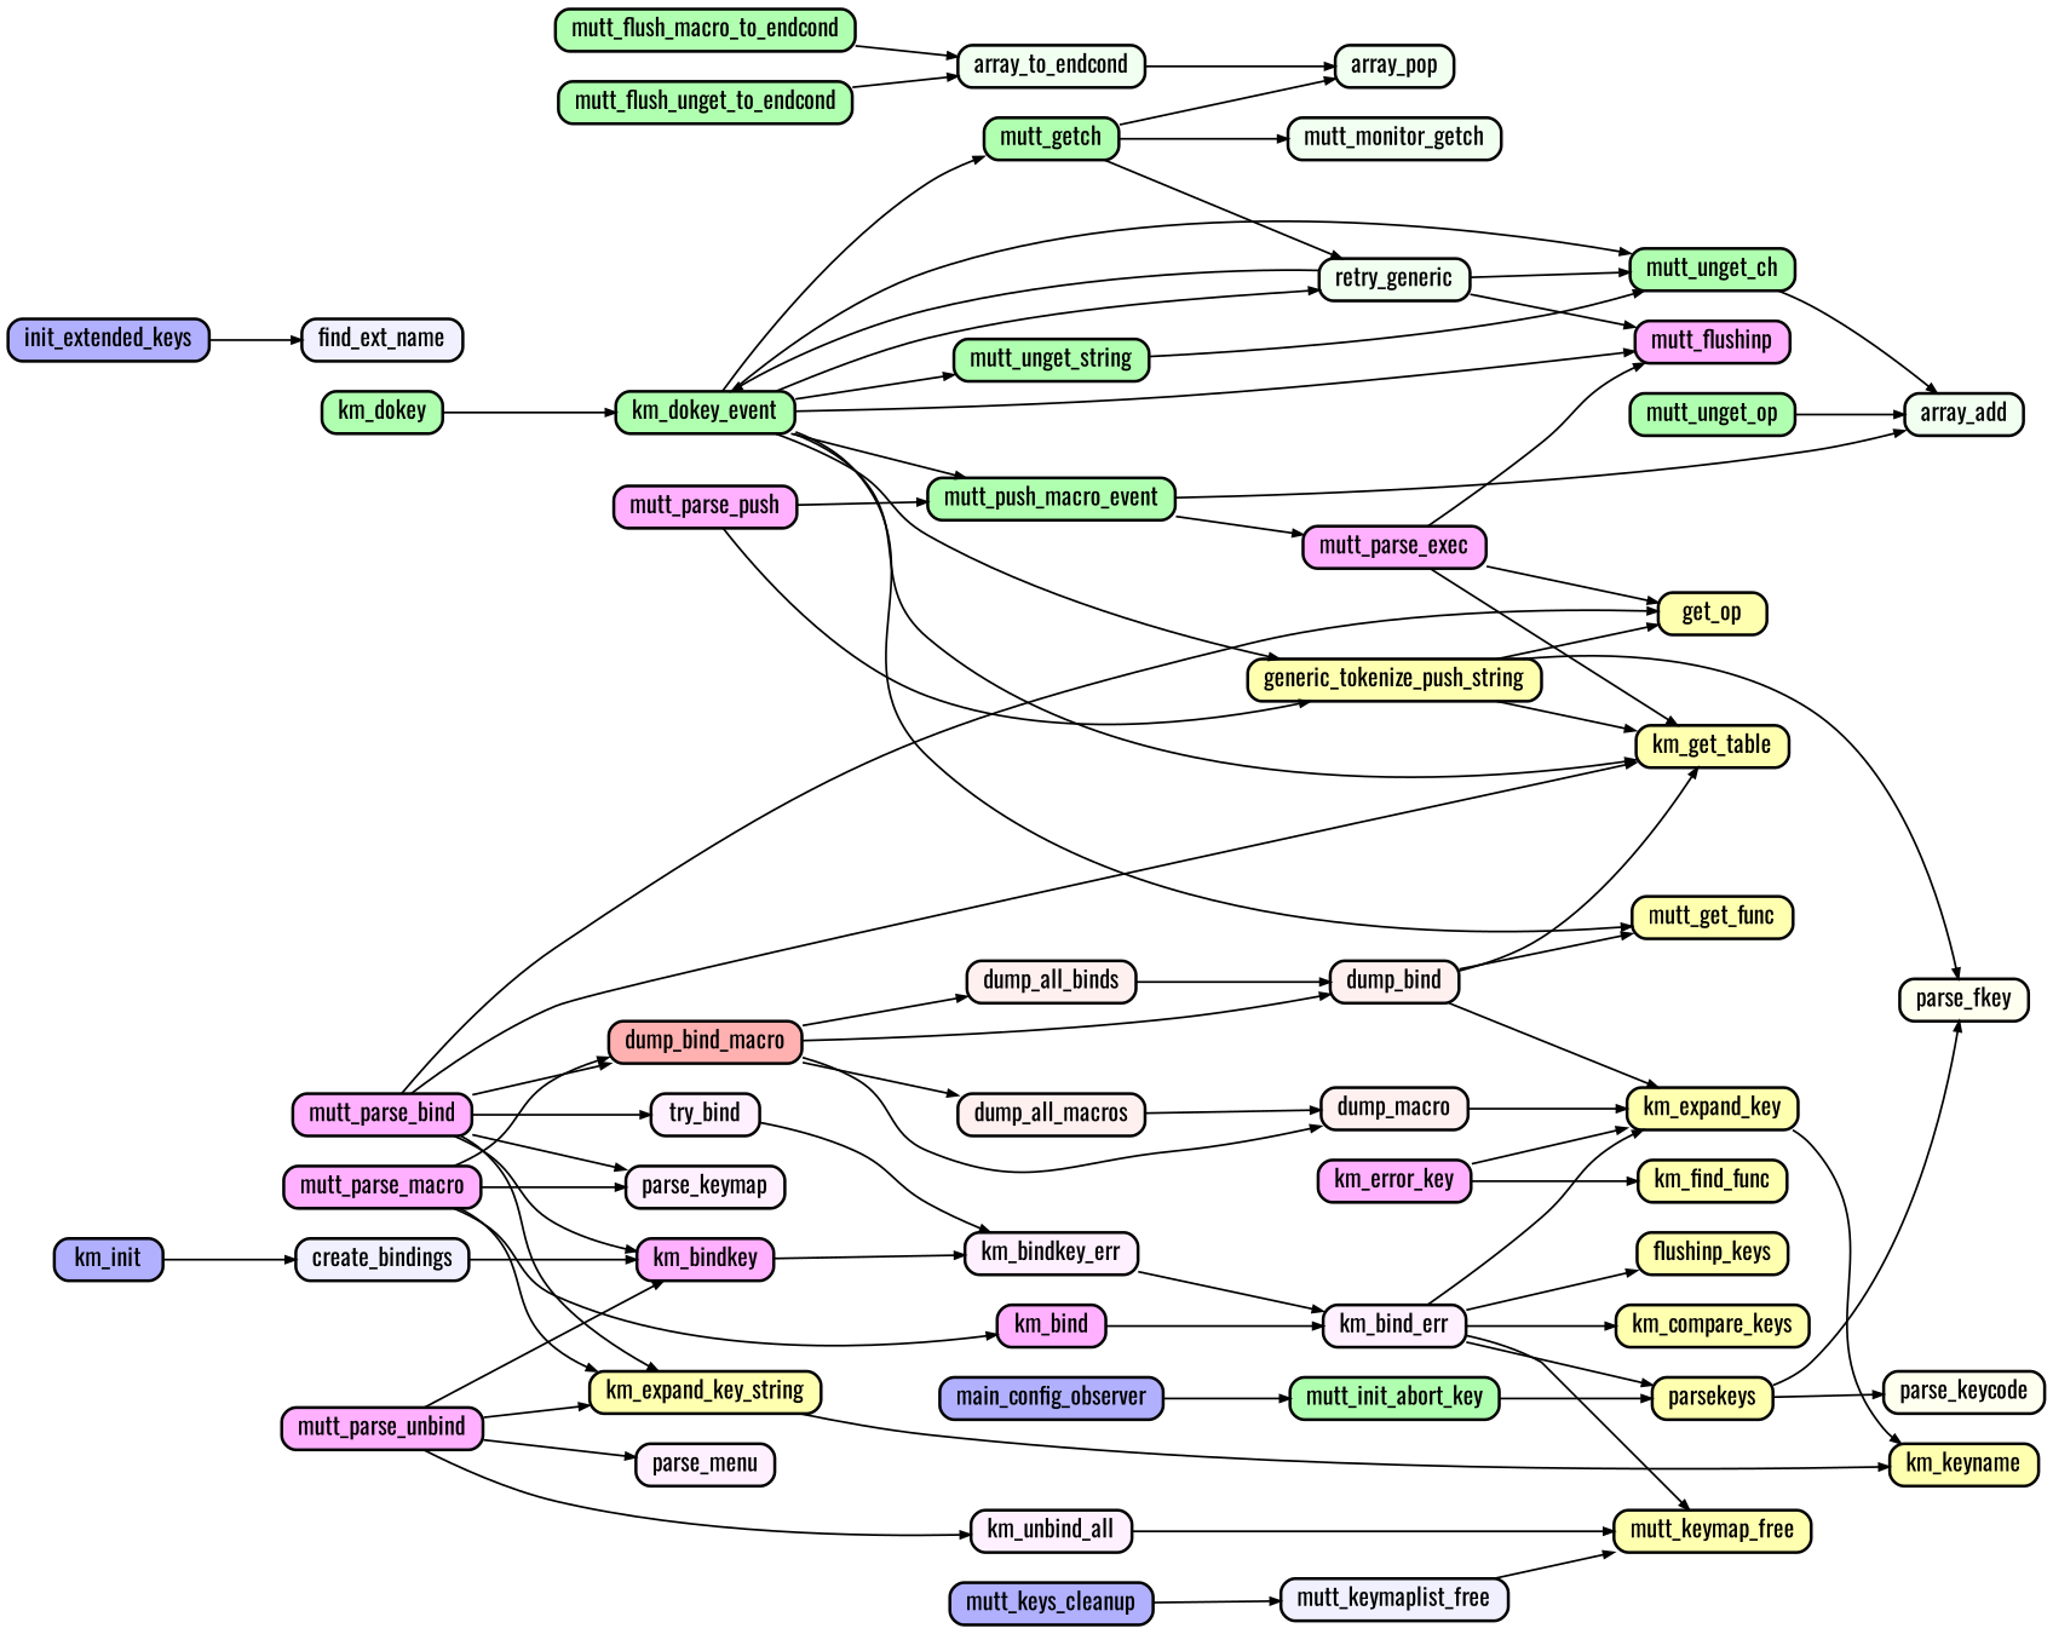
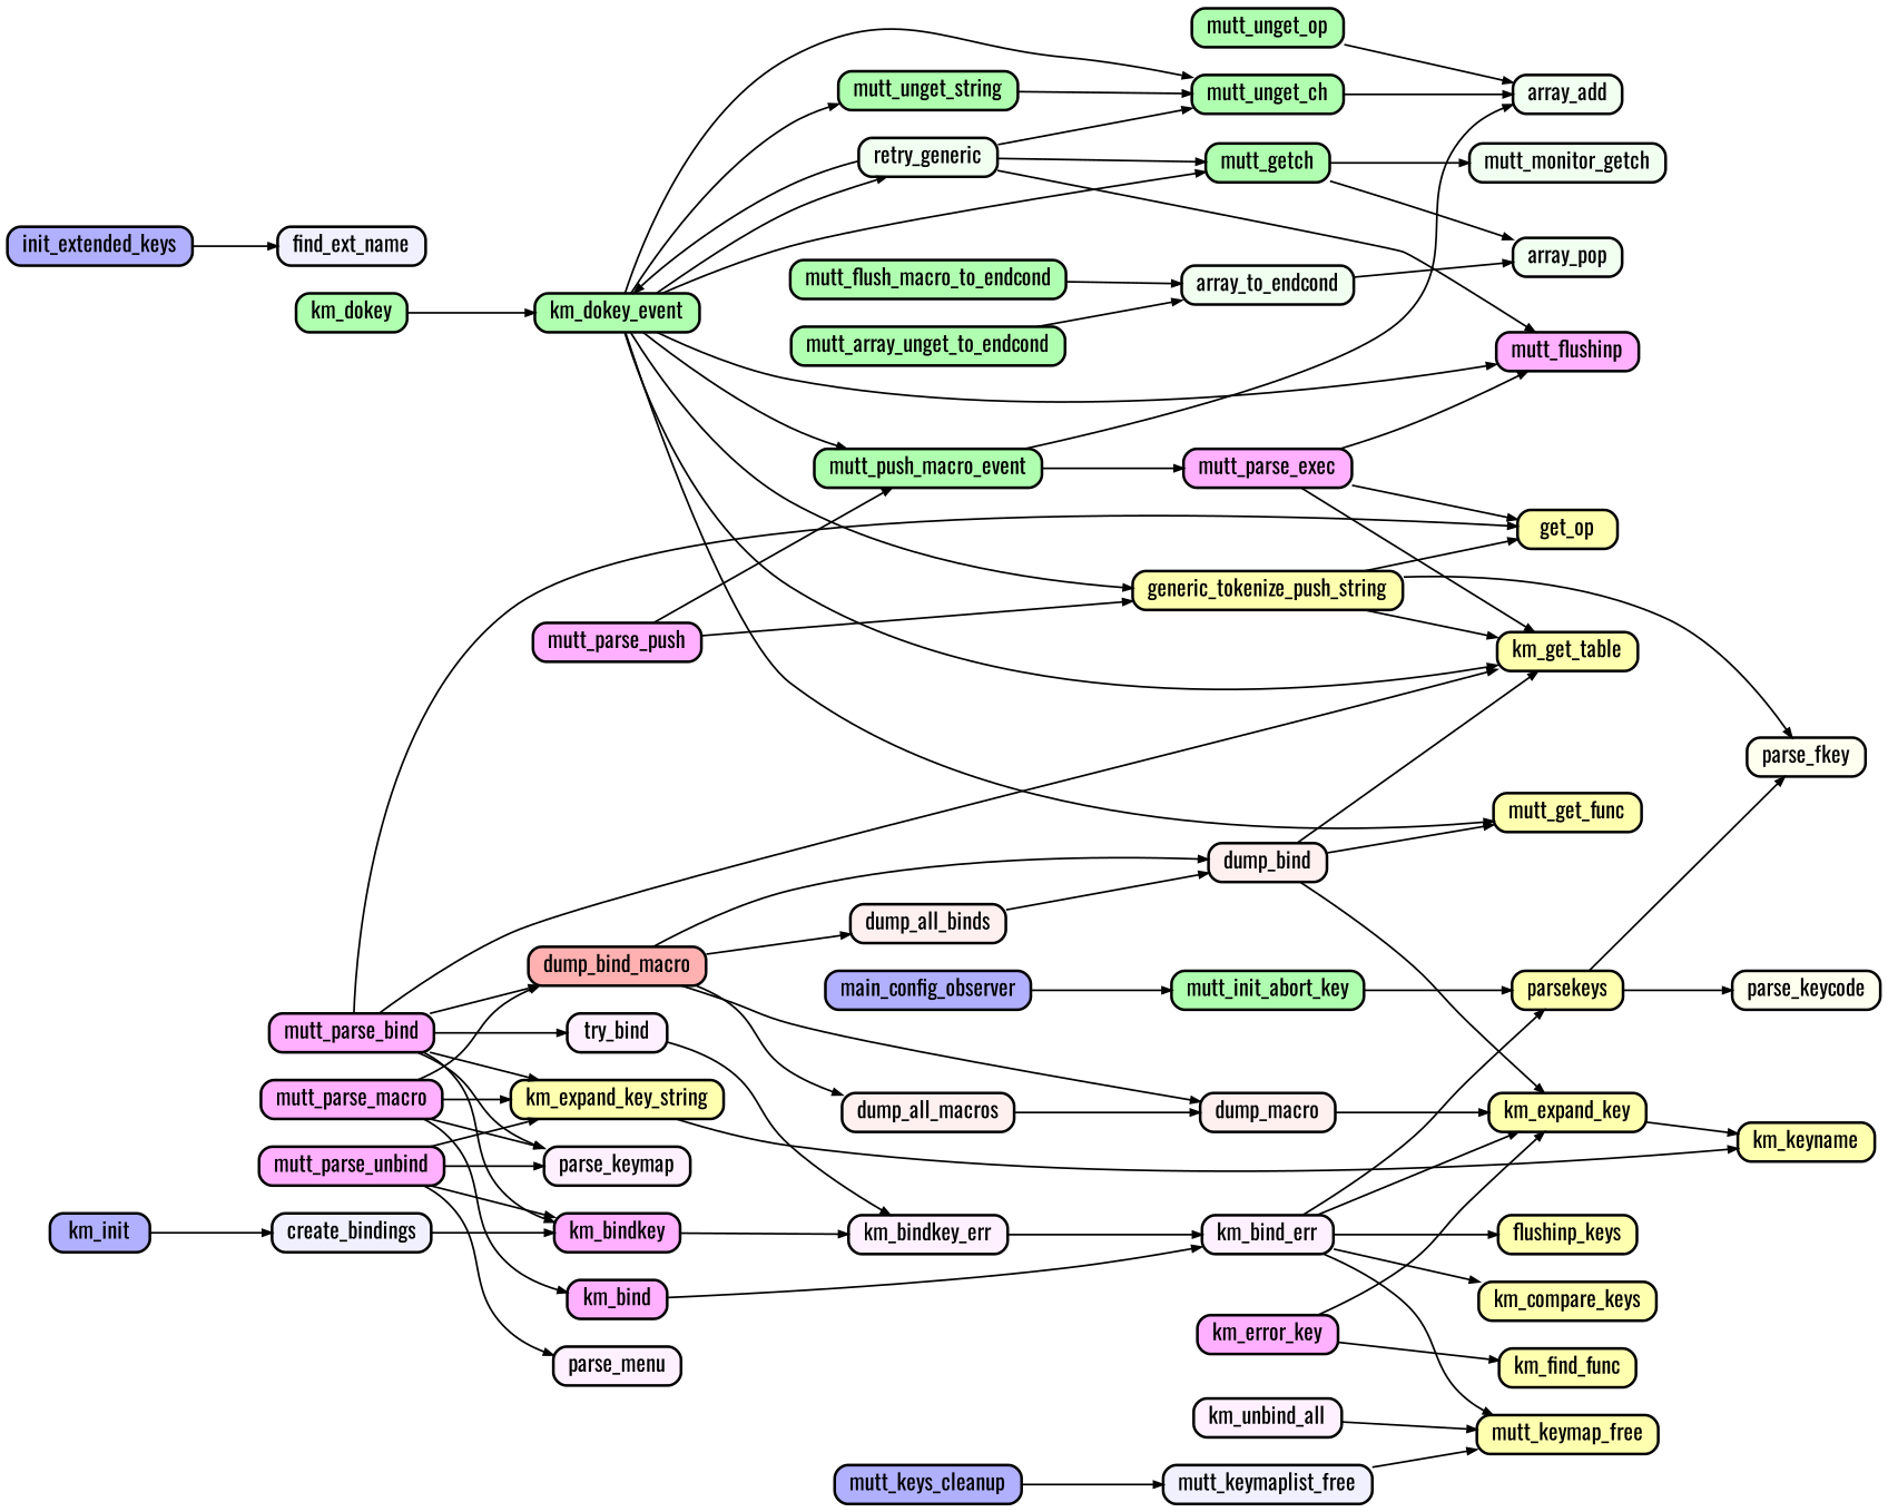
  digraph {
    compound=true
    fontname=Oswald
    nodesep=0.2
    rankdir=LR
    ranksep=0.5
    node [color=black fillcolor="#ffffb0" fontname=Oswald fontsize=12 penwidth=1.5 shape=Mrecord style=filled]
    edge [arrowsize=0.5 fontname=Oswald penwidth=1.0]
    dump_bind_macro [fillcolor="#ffb0b0" height=0.2]
    dump_bind [fillcolor="#fff0f0" height=0.2]
    dump_all_binds [fillcolor="#fff0f0" height=0.2]
    dump_macro [fillcolor="#fff0f0" height=0.2]
    dump_all_macros [fillcolor="#fff0f0" height=0.2]
    mutt_get_func [height=0.2]
    km_expand_key [height=0.2]
    km_get_table [height=0.2]
    km_keyname [height=0.2]
    mutt_flushinp [fillcolor="#ffb0ff" height=0.2]
    mutt_unget_ch [fillcolor="#b0ffb0" height=0.2]
    array_add [fillcolor="#f0fff0" height=0.2]
    mutt_unget_op [fillcolor="#b0ffb0" height=0.2]
    mutt_unget_string [fillcolor="#b0ffb0" height=0.2]
    mutt_push_macro_event [fillcolor="#b0ffb0" height=0.2]
    mutt_parse_exec [fillcolor="#ffb0ff" height=0.2]
    mutt_flush_macro_to_endcond [fillcolor="#b0ffb0" height=0.2]
    array_to_endcond [fillcolor="#f0fff0" height=0.2]
    array_pop [fillcolor="#f0fff0" height=0.2]
-   mutt_flush_unget_to_endcond [fillcolor="#b0ffb0" height=0.2]
+   mutt_flush_unget_to_endcond [fillcolor="#b0ffb0" height=0.2 label=mutt_array_unget_to_endcond]
    mutt_getch [fillcolor="#b0ffb0" height=0.2]
    mutt_monitor_getch [fillcolor="#f0fff0" height=0.2]
    km_error_key [fillcolor="#ffb0ff" height=0.2]
    km_find_func [height=0.2]
    km_dokey_event [fillcolor="#b0ffb0" height=0.2]
    retry_generic [fillcolor="#f0fff0" height=0.2]
    generic_tokenize_push_string [height=0.2]
    parse_fkey [fillcolor="#fffff0" height=0.2]
    get_op [height=0.2]
    km_dokey [fillcolor="#b0ffb0" height=0.2]
    init_extended_keys [fillcolor="#b0b0ff" height=0.2]
    find_ext_name [fillcolor="#f0f0ff" height=0.2]
    km_init [fillcolor="#b0b0ff" height=0.2]
    create_bindings [fillcolor="#f0f0ff" height=0.2]
    km_bindkey [fillcolor="#ffb0ff" height=0.2]
    mutt_keys_cleanup [fillcolor="#b0b0ff" height=0.2]
    mutt_keymaplist_free [fillcolor="#f0f0ff" height=0.2]
    mutt_keymap_free [height=0.2]
    mutt_init_abort_key [fillcolor="#b0ffb0" height=0.2]
    parsekeys [height=0.2]
    parse_keycode [fillcolor="#fffff0" height=0.2]
    main_config_observer [fillcolor="#b0b0ff" height=0.2]
    km_bindkey_err [fillcolor="#fff0ff" height=0.2]
    n44 [height=0.2 label=flushinp_keys]
    km_compare_keys [height=0.2]
    km_expand_key_string [height=0.2]
    km_bind [fillcolor="#ffb0ff" height=0.2]
    km_bind_err [fillcolor="#fff0ff" height=0.2]
    mutt_parse_push [fillcolor="#ffb0ff" height=0.2]
    mutt_parse_bind [fillcolor="#ffb0ff" height=0.2]
    parse_keymap [fillcolor="#fff0ff" height=0.2]
    try_bind [fillcolor="#fff0ff" height=0.2]
    mutt_parse_unbind [fillcolor="#ffb0ff" height=0.2]
    km_unbind_all [fillcolor="#fff0ff" height=0.2]
    parse_menu [fillcolor="#fff0ff" height=0.2]
    mutt_parse_macro [fillcolor="#ffb0ff" height=0.2]
    dump_bind_macro -> dump_bind
    dump_bind_macro -> dump_all_binds
    dump_bind_macro -> dump_macro
    dump_bind_macro -> dump_all_macros
    dump_bind -> mutt_get_func
    dump_bind -> km_expand_key
    dump_bind -> km_get_table
    dump_all_binds -> dump_bind
    dump_macro -> km_expand_key
    dump_all_macros -> dump_macro
    km_expand_key -> km_keyname
    mutt_unget_ch -> array_add
    mutt_unget_op -> array_add
    mutt_unget_string -> mutt_unget_ch
    mutt_push_macro_event -> array_add
    mutt_push_macro_event -> mutt_parse_exec
    mutt_parse_exec -> km_get_table
    mutt_parse_exec -> mutt_flushinp
    mutt_parse_exec -> get_op
    mutt_flush_macro_to_endcond -> array_to_endcond
    array_to_endcond -> array_pop
    mutt_flush_unget_to_endcond -> array_to_endcond
    mutt_getch -> array_pop
    mutt_getch -> mutt_monitor_getch
    km_error_key -> km_expand_key
    km_error_key -> km_find_func
    km_dokey_event -> mutt_get_func
    km_dokey_event -> km_get_table
    km_dokey_event -> mutt_flushinp
    km_dokey_event -> mutt_unget_ch
    km_dokey_event -> mutt_unget_string
    km_dokey_event -> mutt_push_macro_event
    km_dokey_event -> mutt_getch
    km_dokey_event -> retry_generic
    km_dokey_event -> generic_tokenize_push_string
    retry_generic -> mutt_flushinp
    retry_generic -> mutt_unget_ch
-   mutt_getch -> retry_generic
+   retry_generic -> mutt_getch
    retry_generic -> km_dokey_event
    generic_tokenize_push_string -> km_get_table
    generic_tokenize_push_string -> parse_fkey
    generic_tokenize_push_string -> get_op
    km_dokey -> km_dokey_event
    init_extended_keys -> find_ext_name
    km_init -> create_bindings
    create_bindings -> km_bindkey
    km_bindkey -> km_bindkey_err
    mutt_keys_cleanup -> mutt_keymaplist_free
    mutt_keymaplist_free -> mutt_keymap_free
    mutt_init_abort_key -> parsekeys
    parsekeys -> parse_fkey
    parsekeys -> parse_keycode
    main_config_observer -> mutt_init_abort_key
    km_bindkey_err -> km_bind_err
    km_expand_key_string -> km_keyname
    km_bind -> km_bind_err
    km_bind_err -> km_expand_key
    km_bind_err -> mutt_keymap_free
    km_bind_err -> parsekeys
    km_bind_err -> n44
    km_bind_err -> km_compare_keys
    mutt_parse_push -> mutt_push_macro_event
    mutt_parse_push -> generic_tokenize_push_string
    mutt_parse_bind -> dump_bind_macro
    mutt_parse_bind -> km_get_table
    mutt_parse_bind -> get_op
    mutt_parse_bind -> km_bindkey
    mutt_parse_bind -> km_expand_key_string
    mutt_parse_bind -> parse_keymap
    mutt_parse_bind -> try_bind
    try_bind -> km_bindkey_err
    mutt_parse_unbind -> km_bindkey
    mutt_parse_unbind -> km_expand_key_string
-   mutt_parse_unbind -> km_unbind_all
+   mutt_parse_unbind -> parse_keymap
    mutt_parse_unbind -> parse_menu
    km_unbind_all -> mutt_keymap_free
    mutt_parse_macro -> dump_bind_macro
    mutt_parse_macro -> km_expand_key_string
    mutt_parse_macro -> km_bind
    mutt_parse_macro -> parse_keymap
  }
